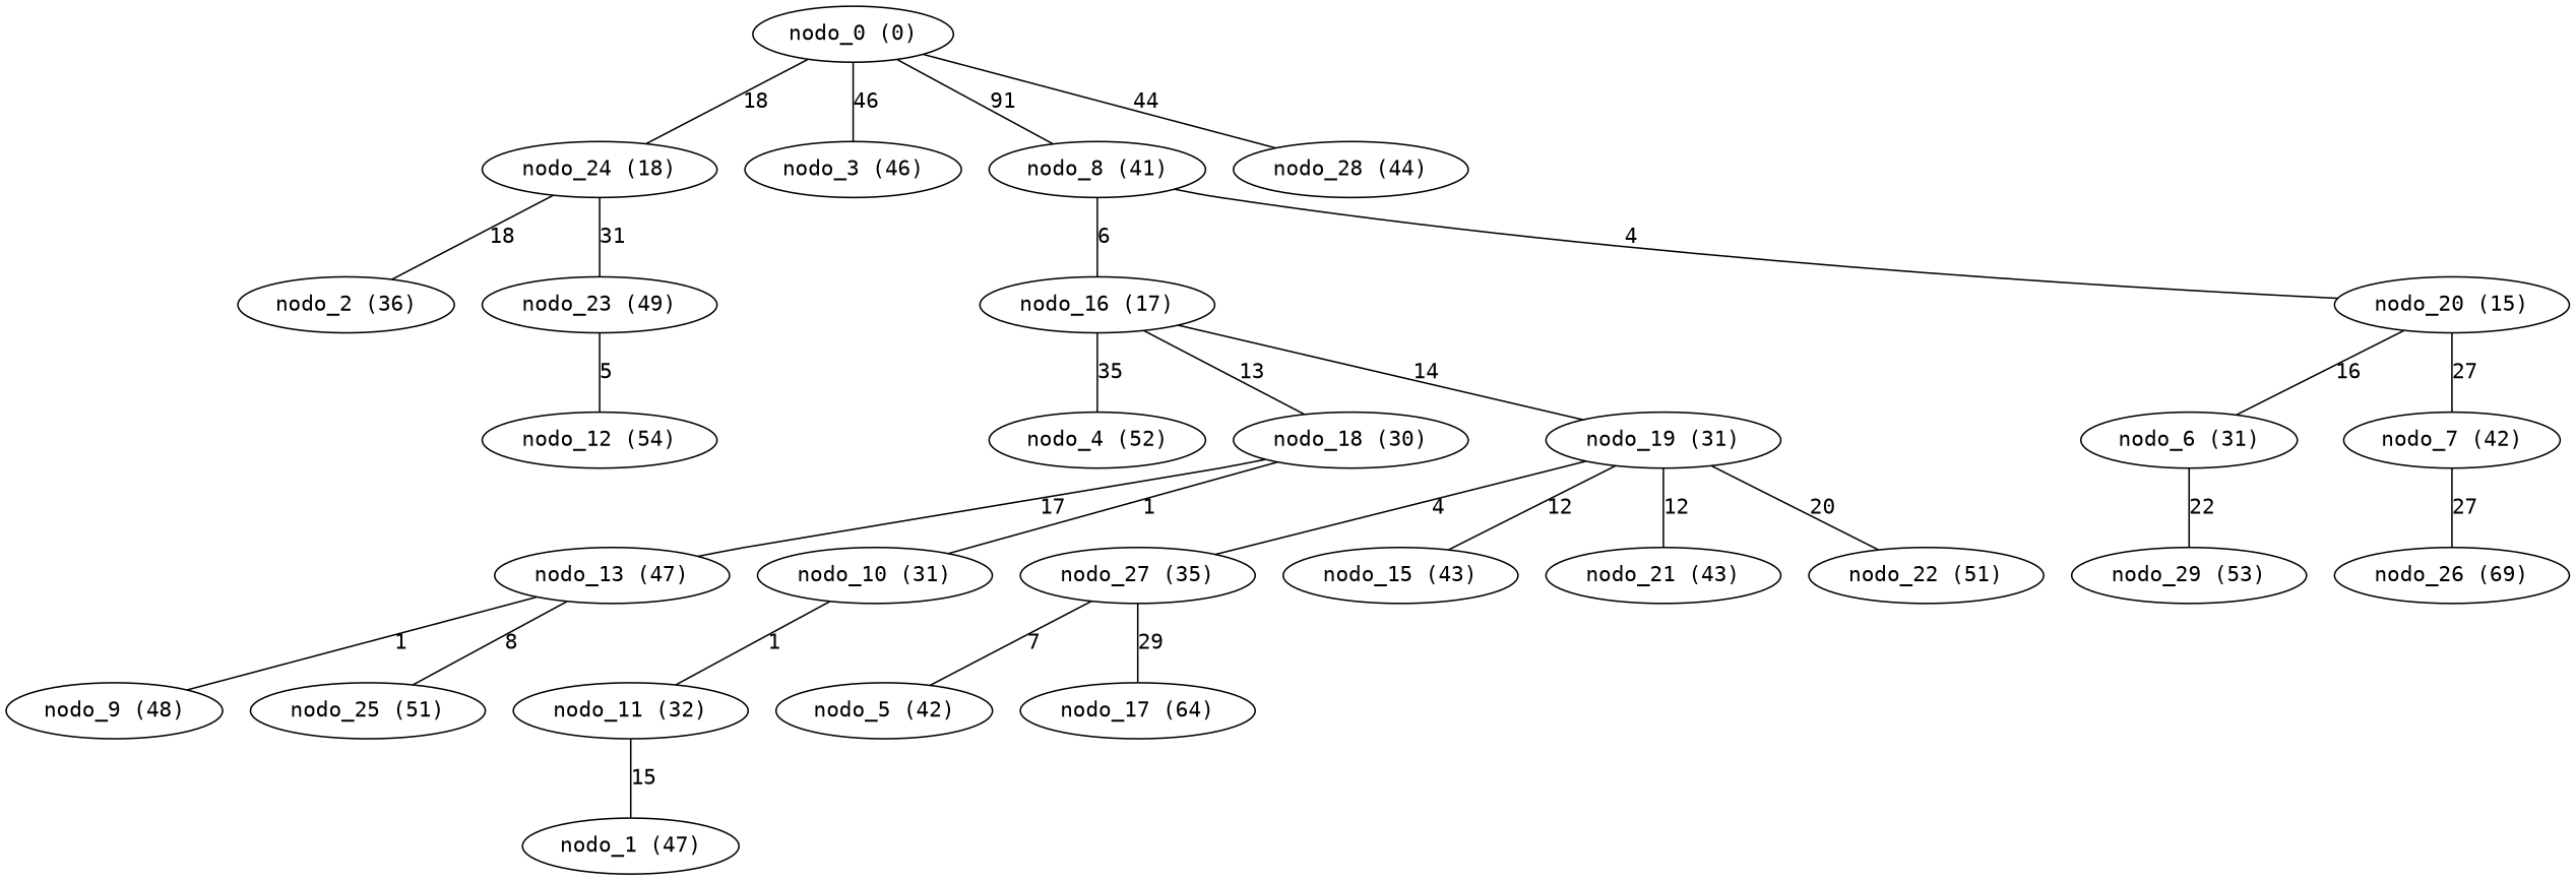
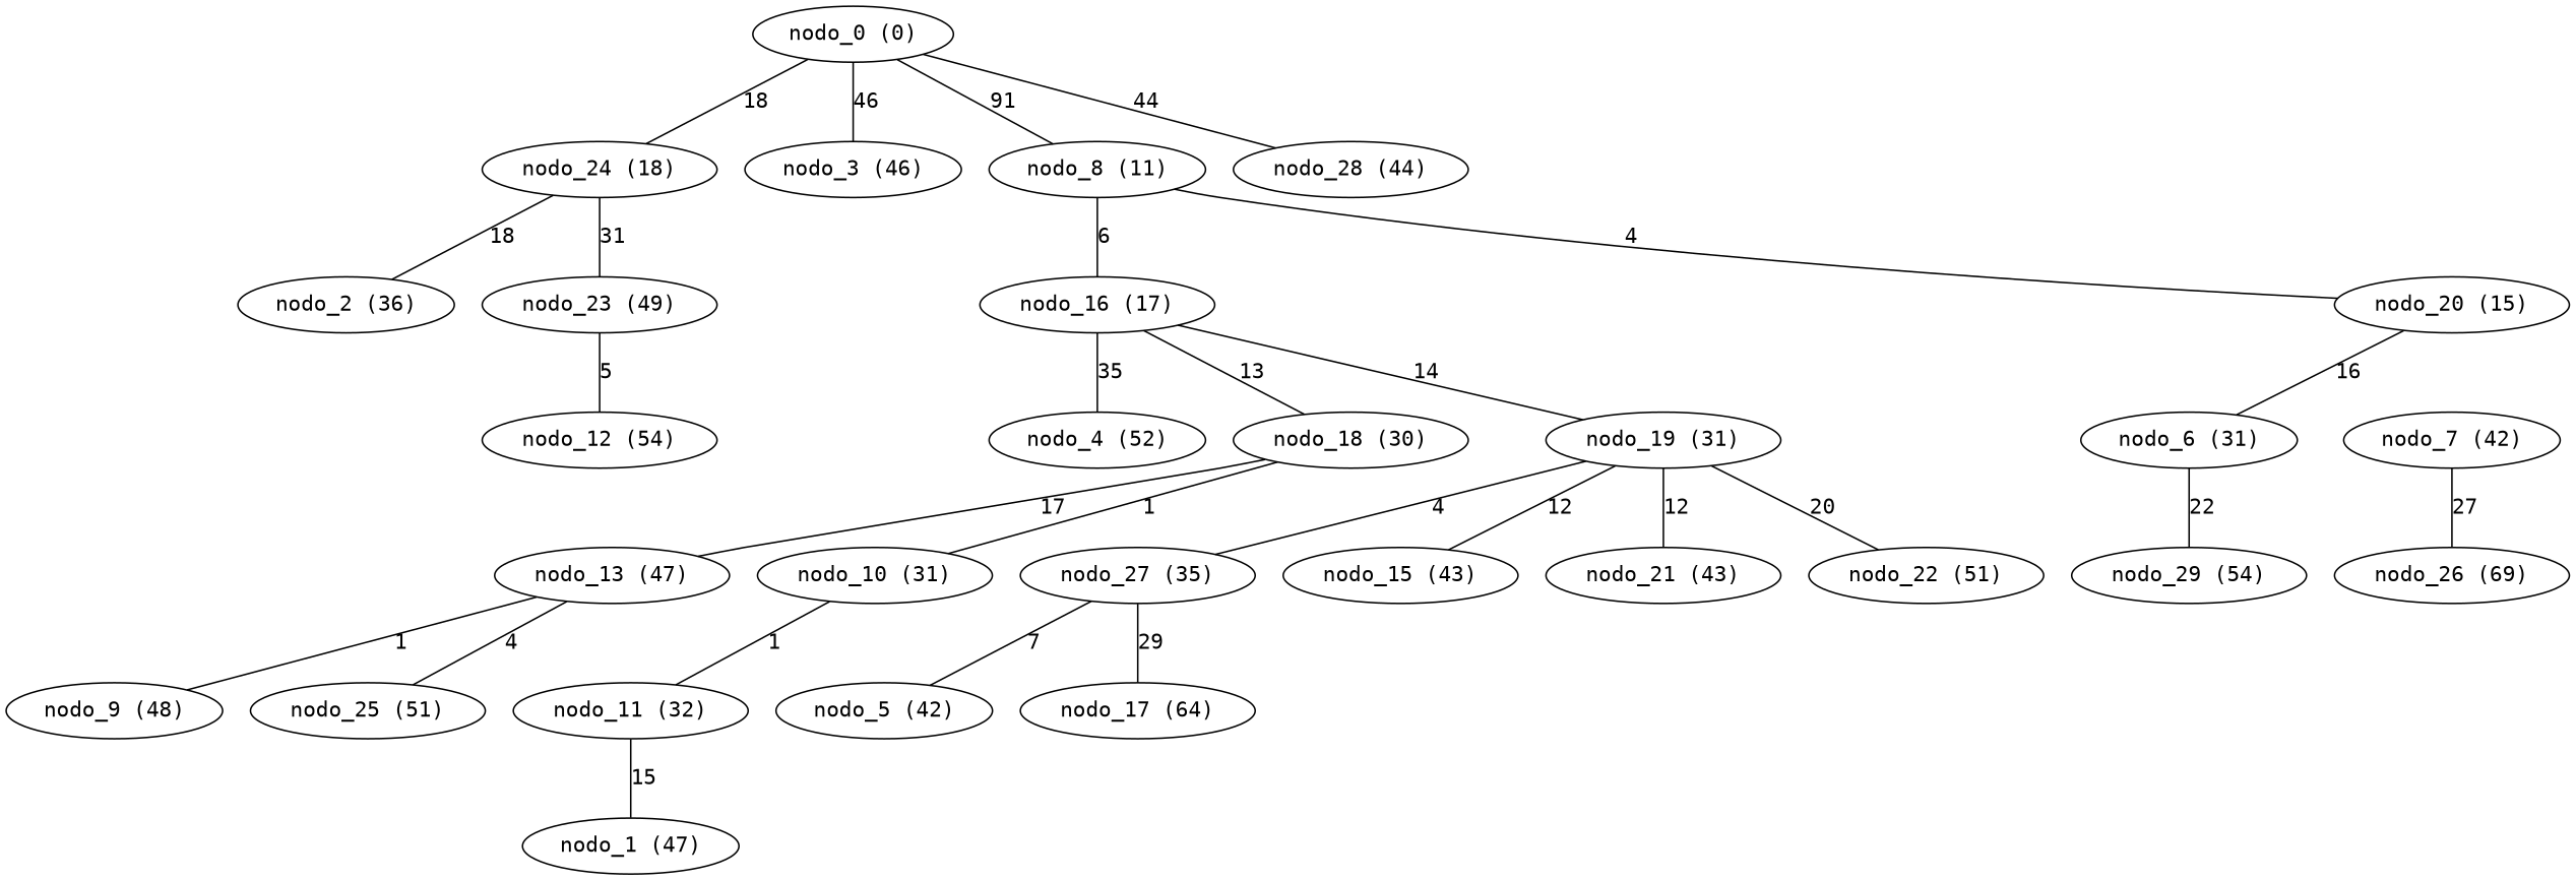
  graph {
    fontname="DejaVu Sans Mono"
    node [fontname="DejaVu Sans Mono"]
    edge [fontname="DejaVu Sans Mono" weight=4]
    "nodo_11 (32)"
    "nodo_1 (47)"
    "nodo_24 (18)"
    "nodo_2 (36)"
    "nodo_23 (49)"
    "nodo_12 (54)"
    "nodo_0 (0)"
    "nodo_3 (46)"
-   "nodo_8 (11)" [label="nodo_8 (41)"]
+   "nodo_8 (11)"
    "nodo_28 (44)"
    "nodo_16 (17)"
    "nodo_20 (15)"
    "nodo_4 (52)"
    "nodo_18 (30)"
    "nodo_19 (31)"
    "nodo_13 (47)"
    "nodo_10 (31)"
    "nodo_27 (35)"
    "nodo_15 (43)"
    "nodo_21 (43)"
    "nodo_22 (51)"
    "nodo_5 (42)"
    "nodo_17 (64)"
    "nodo_6 (31)"
    "nodo_7 (42)"
-   "nodo_29 (53)"
+   "nodo_29 (53)" [label="nodo_29 (54)"]
    "nodo_26 (69)"
    "nodo_9 (48)"
    "nodo_25 (51)"
    "nodo_11 (32)" -- "nodo_1 (47)" [label=15 weight=15]
    "nodo_24 (18)" -- "nodo_2 (36)" [label=18 weight=18]
    "nodo_24 (18)" -- "nodo_23 (49)" [label=31 weight=31]
    "nodo_23 (49)" -- "nodo_12 (54)" [label=5 weight=5]
    "nodo_0 (0)" -- "nodo_24 (18)" [label=18 weight=18]
    "nodo_0 (0)" -- "nodo_3 (46)" [label=46 weight=46]
    "nodo_0 (0)" -- "nodo_8 (11)" [label=91 weight=11]
    "nodo_0 (0)" -- "nodo_28 (44)" [label=44 weight=44]
    "nodo_8 (11)" -- "nodo_16 (17)" [label=6 weight=6]
    "nodo_8 (11)" -- "nodo_20 (15)" [label=4]
    "nodo_16 (17)" -- "nodo_4 (52)" [label=35 weight=35]
    "nodo_16 (17)" -- "nodo_18 (30)" [label=13 weight=13]
    "nodo_16 (17)" -- "nodo_19 (31)" [label=14 weight=14]
    "nodo_20 (15)" -- "nodo_6 (31)" [label=16 weight=16]
-   "nodo_20 (15)" -- "nodo_7 (42)" [label=27 weight=27]
    "nodo_18 (30)" -- "nodo_13 (47)" [label=17 weight=17]
    "nodo_18 (30)" -- "nodo_10 (31)" [label=1 weight=1]
    "nodo_19 (31)" -- "nodo_27 (35)" [label=4]
    "nodo_19 (31)" -- "nodo_15 (43)" [label=12 weight=12]
    "nodo_19 (31)" -- "nodo_21 (43)" [label=12 weight=12]
    "nodo_19 (31)" -- "nodo_22 (51)" [label=20 weight=20]
    "nodo_13 (47)" -- "nodo_9 (48)" [label=1 weight=1]
-   "nodo_13 (47)" -- "nodo_25 (51)" [label=8]
+   "nodo_13 (47)" -- "nodo_25 (51)" [label=4]
    "nodo_10 (31)" -- "nodo_11 (32)" [label=1 weight=1]
    "nodo_27 (35)" -- "nodo_5 (42)" [label=7 weight=7]
    "nodo_27 (35)" -- "nodo_17 (64)" [label=29 weight=29]
    "nodo_6 (31)" -- "nodo_29 (53)" [label=22 weight=22]
    "nodo_7 (42)" -- "nodo_26 (69)" [label=27 weight=27]
  }
